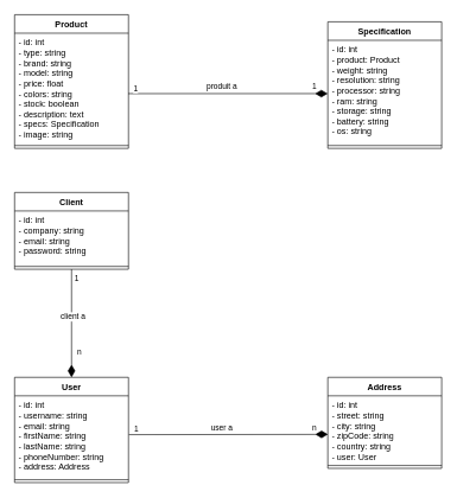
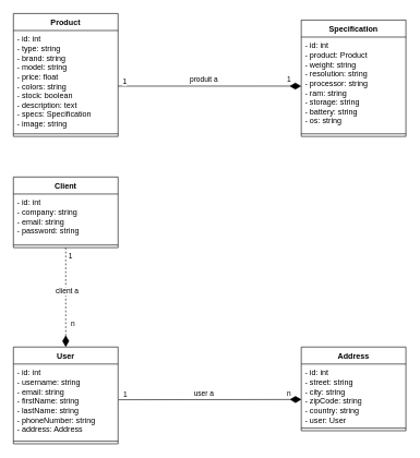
  <mxCell id="0" />
  <mxCell id="1" parent="0" />
  <mxCell id="2" value="Product" style="swimlane;fontStyle=1;align=center;verticalAlign=top;childLayout=stackLayout;horizontal=1;startSize=26;horizontalStack=0;resizeParent=1;resizeParentMax=0;resizeLast=0;collapsible=1;marginBottom=0;whiteSpace=wrap;html=1;" parent="1" vertex="1"><mxGeometry x="20" y="20" width="160" height="188" as="geometry" /></mxCell>
  <mxCell id="3" value="&lt;div&gt;- id: int&lt;/div&gt;&lt;div&gt;&lt;span style=&quot;background-color: initial;&quot;&gt;- type: string&lt;/span&gt;&lt;/div&gt;&lt;div&gt;&lt;span style=&quot;background-color: initial;&quot;&gt;- brand: string&lt;/span&gt;&lt;/div&gt;&lt;div&gt;&lt;span style=&quot;background-color: initial;&quot;&gt;- model: string&lt;/span&gt;&lt;/div&gt;&lt;div&gt;&lt;span style=&quot;background-color: initial;&quot;&gt;- price: float&lt;/span&gt;&lt;/div&gt;&lt;div&gt;&lt;span style=&quot;background-color: initial;&quot;&gt;- colors: string&lt;/span&gt;&lt;/div&gt;&lt;div&gt;&lt;span style=&quot;background-color: initial;&quot;&gt;- stock: boolean&lt;/span&gt;&lt;/div&gt;&lt;div&gt;&lt;span style=&quot;background-color: initial;&quot;&gt;- description: text&lt;/span&gt;&lt;/div&gt;&lt;div&gt;&lt;span style=&quot;background-color: initial;&quot;&gt;- specs: Specification&lt;/span&gt;&lt;/div&gt;&lt;div&gt;&lt;span style=&quot;background-color: initial;&quot;&gt;- image: string&amp;nbsp;&amp;nbsp;&lt;/span&gt;&lt;/div&gt;" style="text;strokeColor=none;fillColor=none;align=left;verticalAlign=top;spacingLeft=4;spacingRight=4;overflow=hidden;rotatable=0;points=[[0,0.5],[1,0.5]];portConstraint=eastwest;whiteSpace=wrap;html=1;" parent="2" vertex="1"><mxGeometry y="26" width="160" height="154" as="geometry" /></mxCell>
  <mxCell id="4" value="" style="line;strokeWidth=1;fillColor=none;align=left;verticalAlign=middle;spacingTop=-1;spacingLeft=3;spacingRight=3;rotatable=0;labelPosition=right;points=[];portConstraint=eastwest;strokeColor=inherit;" parent="2" vertex="1"><mxGeometry y="180" width="160" height="8" as="geometry" /></mxCell>
  <mxCell id="5" style="rounded=0;orthogonalLoop=1;jettySize=auto;html=1;entryX=0.008;entryY=0.577;entryDx=0;entryDy=0;endArrow=diamondThin;endFill=1;exitX=1.01;exitY=0.479;exitDx=0;exitDy=0;exitPerimeter=0;entryPerimeter=0;startSize=6;endSize=15;" parent="1" edge="1"><mxGeometry relative="1" as="geometry"><mxPoint x="180.6" y="610.606" as="sourcePoint" /><mxPoint x="460.28" y="610.238" as="targetPoint" /></mxGeometry></mxCell>
  <mxCell id="6" value="1" style="edgeLabel;html=1;align=center;verticalAlign=middle;resizable=0;points=[];" parent="5" vertex="1" connectable="0"><mxGeometry x="-0.917" relative="1" as="geometry"><mxPoint x="-2" y="-8" as="offset" /></mxGeometry></mxCell>
  <mxCell id="7" value="n" style="edgeLabel;html=1;align=center;verticalAlign=middle;resizable=0;points=[];" parent="5" vertex="1" connectable="0"><mxGeometry x="0.77" y="-1" relative="1" as="geometry"><mxPoint x="12" y="-11" as="offset" /></mxGeometry></mxCell>
  <mxCell id="8" value="user a" style="edgeLabel;html=1;align=center;verticalAlign=middle;resizable=0;points=[];" parent="5" vertex="1" connectable="0"><mxGeometry x="-0.145" y="1" relative="1" as="geometry"><mxPoint x="10" y="-9" as="offset" /></mxGeometry></mxCell>
  <mxCell id="9" value="Specification" style="swimlane;fontStyle=1;align=center;verticalAlign=top;childLayout=stackLayout;horizontal=1;startSize=26;horizontalStack=0;resizeParent=1;resizeParentMax=0;resizeLast=0;collapsible=1;marginBottom=0;whiteSpace=wrap;html=1;" parent="1" vertex="1"><mxGeometry x="460" y="30" width="160" height="178" as="geometry" /></mxCell>
  <mxCell id="10" value="&lt;div&gt;- id: int&lt;/div&gt;&lt;div&gt;&lt;span style=&quot;background-color: initial;&quot;&gt;- product: Product&lt;/span&gt;&lt;/div&gt;&lt;div&gt;&lt;span style=&quot;background-color: initial;&quot;&gt;- weight: string&lt;/span&gt;&lt;/div&gt;&lt;div&gt;&lt;span style=&quot;background-color: initial;&quot;&gt;- resolution: string&lt;/span&gt;&lt;/div&gt;&lt;div&gt;&lt;span style=&quot;background-color: initial;&quot;&gt;- processor: string&lt;/span&gt;&lt;/div&gt;&lt;div&gt;&lt;span style=&quot;background-color: initial;&quot;&gt;- ram: string&lt;/span&gt;&lt;/div&gt;&lt;div&gt;&lt;span style=&quot;background-color: initial;&quot;&gt;- storage: string&lt;/span&gt;&lt;/div&gt;&lt;div&gt;&lt;span style=&quot;background-color: initial;&quot;&gt;- battery: string&lt;/span&gt;&lt;/div&gt;&lt;div&gt;&lt;span style=&quot;background-color: initial;&quot;&gt;- os: string&amp;nbsp; &amp;nbsp;&amp;nbsp;&lt;/span&gt;&lt;/div&gt;" style="text;strokeColor=none;fillColor=none;align=left;verticalAlign=top;spacingLeft=4;spacingRight=4;overflow=hidden;rotatable=0;points=[[0,0.5],[1,0.5]];portConstraint=eastwest;whiteSpace=wrap;html=1;" parent="9" vertex="1"><mxGeometry y="26" width="160" height="144" as="geometry" /></mxCell>
  <mxCell id="11" value="" style="line;strokeWidth=1;fillColor=none;align=left;verticalAlign=middle;spacingTop=-1;spacingLeft=3;spacingRight=3;rotatable=0;labelPosition=right;points=[];portConstraint=eastwest;strokeColor=inherit;" parent="9" vertex="1"><mxGeometry y="170" width="160" height="8" as="geometry" /></mxCell>
  <mxCell id="12" value="Address" style="swimlane;fontStyle=1;align=center;verticalAlign=top;childLayout=stackLayout;horizontal=1;startSize=26;horizontalStack=0;resizeParent=1;resizeParentMax=0;resizeLast=0;collapsible=1;marginBottom=0;whiteSpace=wrap;html=1;" parent="1" vertex="1"><mxGeometry x="460" y="530" width="160" height="128" as="geometry" /></mxCell>
  <mxCell id="13" value="&lt;div&gt;- id: int&lt;/div&gt;&lt;div&gt;&lt;span style=&quot;background-color: initial;&quot;&gt;- street: string&lt;/span&gt;&lt;/div&gt;&lt;div&gt;&lt;span style=&quot;background-color: initial;&quot;&gt;- city: string&lt;/span&gt;&lt;/div&gt;&lt;div&gt;&lt;span style=&quot;background-color: initial;&quot;&gt;- zipCode: string&lt;/span&gt;&lt;/div&gt;&lt;div&gt;&lt;span style=&quot;background-color: initial;&quot;&gt;- country: string&lt;/span&gt;&lt;/div&gt;&lt;div&gt;&lt;span style=&quot;background-color: initial;&quot;&gt;- user: User&amp;nbsp;&lt;/span&gt;&lt;/div&gt;" style="text;strokeColor=none;fillColor=none;align=left;verticalAlign=top;spacingLeft=4;spacingRight=4;overflow=hidden;rotatable=0;points=[[0,0.5],[1,0.5]];portConstraint=eastwest;whiteSpace=wrap;html=1;" parent="12" vertex="1"><mxGeometry y="26" width="160" height="94" as="geometry" /></mxCell>
  <mxCell id="14" value="" style="line;strokeWidth=1;fillColor=none;align=left;verticalAlign=middle;spacingTop=-1;spacingLeft=3;spacingRight=3;rotatable=0;labelPosition=right;points=[];portConstraint=eastwest;strokeColor=inherit;" parent="12" vertex="1"><mxGeometry y="120" width="160" height="8" as="geometry" /></mxCell>
  <mxCell id="15" value="User" style="swimlane;fontStyle=1;align=center;verticalAlign=top;childLayout=stackLayout;horizontal=1;startSize=26;horizontalStack=0;resizeParent=1;resizeParentMax=0;resizeLast=0;collapsible=1;marginBottom=0;whiteSpace=wrap;html=1;" parent="1" vertex="1"><mxGeometry x="20" y="530" width="160" height="148" as="geometry" /></mxCell>
  <mxCell id="16" value="&lt;div&gt;- id: int&amp;nbsp;&lt;/div&gt;&lt;div&gt;&lt;span style=&quot;background-color: initial;&quot;&gt;- username: string&lt;/span&gt;&lt;/div&gt;&lt;div&gt;&lt;span style=&quot;background-color: initial;&quot;&gt;- email: string&amp;nbsp;&lt;/span&gt;&lt;/div&gt;&lt;div&gt;&lt;span style=&quot;background-color: initial;&quot;&gt;- firstName: string&lt;/span&gt;&lt;/div&gt;&lt;div&gt;&lt;span style=&quot;background-color: initial;&quot;&gt;- lastName: string&lt;/span&gt;&lt;/div&gt;&lt;div&gt;&lt;span style=&quot;background-color: initial;&quot;&gt;- phoneNumber: string&amp;nbsp;&lt;/span&gt;&lt;/div&gt;&lt;div&gt;&lt;span style=&quot;background-color: initial;&quot;&gt;- address: Address&lt;/span&gt;&lt;/div&gt;" style="text;strokeColor=none;fillColor=none;align=left;verticalAlign=top;spacingLeft=4;spacingRight=4;overflow=hidden;rotatable=0;points=[[0,0.5],[1,0.5]];portConstraint=eastwest;whiteSpace=wrap;html=1;" parent="15" vertex="1"><mxGeometry y="26" width="160" height="114" as="geometry" /></mxCell>
  <mxCell id="17" value="" style="line;strokeWidth=1;fillColor=none;align=left;verticalAlign=middle;spacingTop=-1;spacingLeft=3;spacingRight=3;rotatable=0;labelPosition=right;points=[];portConstraint=eastwest;strokeColor=inherit;" parent="15" vertex="1"><mxGeometry y="140" width="160" height="8" as="geometry" /></mxCell>
  <mxCell id="18" style="rounded=0;orthogonalLoop=1;jettySize=auto;html=1;endArrow=diamondThin;endFill=1;exitX=0.998;exitY=0.552;exitDx=0;exitDy=0;exitPerimeter=0;startSize=6;endSize=15;" parent="1" source="3" edge="1"><mxGeometry relative="1" as="geometry"><mxPoint x="200" y="140" as="sourcePoint" /><mxPoint x="460" y="131" as="targetPoint" /></mxGeometry></mxCell>
  <mxCell id="19" value="1" style="edgeLabel;html=1;align=center;verticalAlign=middle;resizable=0;points=[];" parent="18" vertex="1" connectable="0"><mxGeometry x="-0.927" relative="1" as="geometry"><mxPoint y="-8" as="offset" /></mxGeometry></mxCell>
  <mxCell id="20" value="1" style="edgeLabel;html=1;align=center;verticalAlign=middle;resizable=0;points=[];" parent="18" vertex="1" connectable="0"><mxGeometry x="0.752" y="1" relative="1" as="geometry"><mxPoint x="15" y="-10" as="offset" /></mxGeometry></mxCell>
  <mxCell id="21" value="produit a" style="edgeLabel;html=1;align=center;verticalAlign=middle;resizable=0;points=[];" parent="18" vertex="1" connectable="0"><mxGeometry x="-0.161" y="-1" relative="1" as="geometry"><mxPoint x="13" y="-12" as="offset" /></mxGeometry></mxCell>
  <mxCell id="22" value="1" style="edgeLabel;html=1;align=center;verticalAlign=middle;resizable=0;points=[];" vertex="1" connectable="0" parent="1"><mxGeometry x="190.6" y="300" as="geometry"><mxPoint x="-84" y="90" as="offset" /></mxGeometry></mxCell>
- <mxCell id="23" style="edgeStyle=orthogonalEdgeStyle;rounded=0;orthogonalLoop=1;jettySize=auto;html=1;exitX=0.5;exitY=1;exitDx=0;exitDy=0;entryX=0.5;entryY=0;entryDx=0;entryDy=0;endArrow=diamondThin;endFill=1;startSize=6;endSize=15;" edge="1" parent="1" source="26" target="15"><mxGeometry relative="1" as="geometry" /></mxCell>
+ <mxCell id="23" style="edgeStyle=orthogonalEdgeStyle;rounded=0;orthogonalLoop=1;jettySize=auto;html=1;exitX=0.5;exitY=1;exitDx=0;exitDy=0;entryX=0.5;entryY=0;entryDx=0;entryDy=0;endArrow=diamondThin;endFill=1;startSize=6;endSize=15;dashed=1;" edge="1" parent="1" source="26" target="15"><mxGeometry relative="1" as="geometry" /></mxCell>
  <mxCell id="24" value="n" style="edgeLabel;html=1;align=center;verticalAlign=middle;resizable=0;points=[];" vertex="1" connectable="0" parent="23"><mxGeometry x="0.522" y="2" relative="1" as="geometry"><mxPoint x="8" as="offset" /></mxGeometry></mxCell>
  <mxCell id="25" value="client a" style="edgeLabel;html=1;align=center;verticalAlign=middle;resizable=0;points=[];" vertex="1" connectable="0" parent="23"><mxGeometry x="-0.13" y="1" relative="1" as="geometry"><mxPoint as="offset" /></mxGeometry></mxCell>
  <mxCell id="26" value="Client" style="swimlane;fontStyle=1;align=center;verticalAlign=top;childLayout=stackLayout;horizontal=1;startSize=26;horizontalStack=0;resizeParent=1;resizeParentMax=0;resizeLast=0;collapsible=1;marginBottom=0;whiteSpace=wrap;html=1;" vertex="1" parent="1"><mxGeometry x="20" y="270" width="160" height="108" as="geometry" /></mxCell>
  <mxCell id="27" value="&lt;div&gt;- id: int&amp;nbsp;&lt;/div&gt;&lt;div&gt;&lt;span style=&quot;background-color: initial;&quot;&gt;- company: string&lt;/span&gt;&lt;/div&gt;&lt;div&gt;&lt;span style=&quot;background-color: initial;&quot;&gt;- email: string&amp;nbsp;&lt;/span&gt;&lt;span style=&quot;background-color: initial;&quot;&gt;&amp;nbsp;&lt;/span&gt;&lt;/div&gt;&lt;div&gt;&lt;span style=&quot;background-color: initial;&quot;&gt;- password: string&lt;/span&gt;&lt;/div&gt;" style="text;strokeColor=none;fillColor=none;align=left;verticalAlign=top;spacingLeft=4;spacingRight=4;overflow=hidden;rotatable=0;points=[[0,0.5],[1,0.5]];portConstraint=eastwest;whiteSpace=wrap;html=1;" vertex="1" parent="26"><mxGeometry y="26" width="160" height="74" as="geometry" /></mxCell>
  <mxCell id="28" value="" style="line;strokeWidth=1;fillColor=none;align=left;verticalAlign=middle;spacingTop=-1;spacingLeft=3;spacingRight=3;rotatable=0;labelPosition=right;points=[];portConstraint=eastwest;strokeColor=inherit;" vertex="1" parent="26"><mxGeometry y="100" width="160" height="8" as="geometry" /></mxCell>
